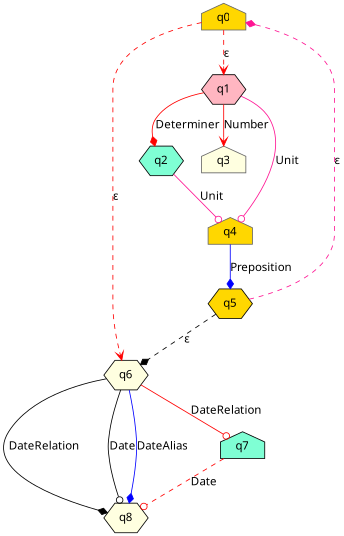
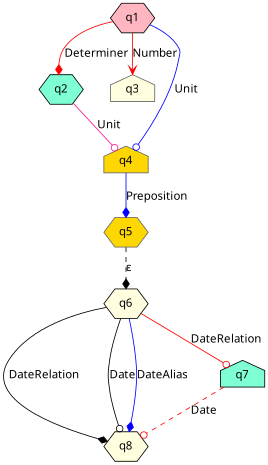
  digraph {
    fontname=DIN
    rankdir=TB
    node [color=black fillcolor=lightyellow fontname=DIN shape=hexagon style=filled]
    edge [arrowhead=diamond color=red fontname=DIN]
    q6
    q8
    q7 [fillcolor=aquamarine shape=house]
-   q0 [color=gray40 fillcolor=gold shape=house]
    q1 [fillcolor=lightpink]
    q2 [fillcolor=aquamarine]
    q3 [color=gray40 shape=house]
    q4 [color=gray40 fillcolor=gold shape=house]
-   q5 [fillcolor=gold]
+   q5 [color=gray40 fillcolor=gold]
    q6 -> q8 [color=black label=DateRelation]
    q6 -> q8 [arrowhead=odot color=black label=Date]
    q6 -> q8 [color=blue label=DateAlias]
    q6 -> q7 [arrowhead=odot label=DateRelation]
    q7 -> q8 [arrowhead=odot label=Date style=dashed]
-   q0 -> q6 [arrowhead=vee label="ε" style=dashed]
-   q0 -> q1 [arrowhead=vee label="ε" style=dashed]
    q1 -> q2 [label=Determiner]
    q1 -> q3 [arrowhead=vee label=Number]
-   q1 -> q4 [arrowhead=odot color=deeppink label=Unit]
+   q1 -> q4 [arrowhead=odot color=blue label=Unit]
    q2 -> q4 [arrowhead=odot color=deeppink label=Unit]
    q4 -> q5 [color=blue label=Preposition]
    q5 -> q6 [color=black label="ε" style=dashed]
-   q5 -> q0 [color=deeppink label="ε" style=dashed]
  }
